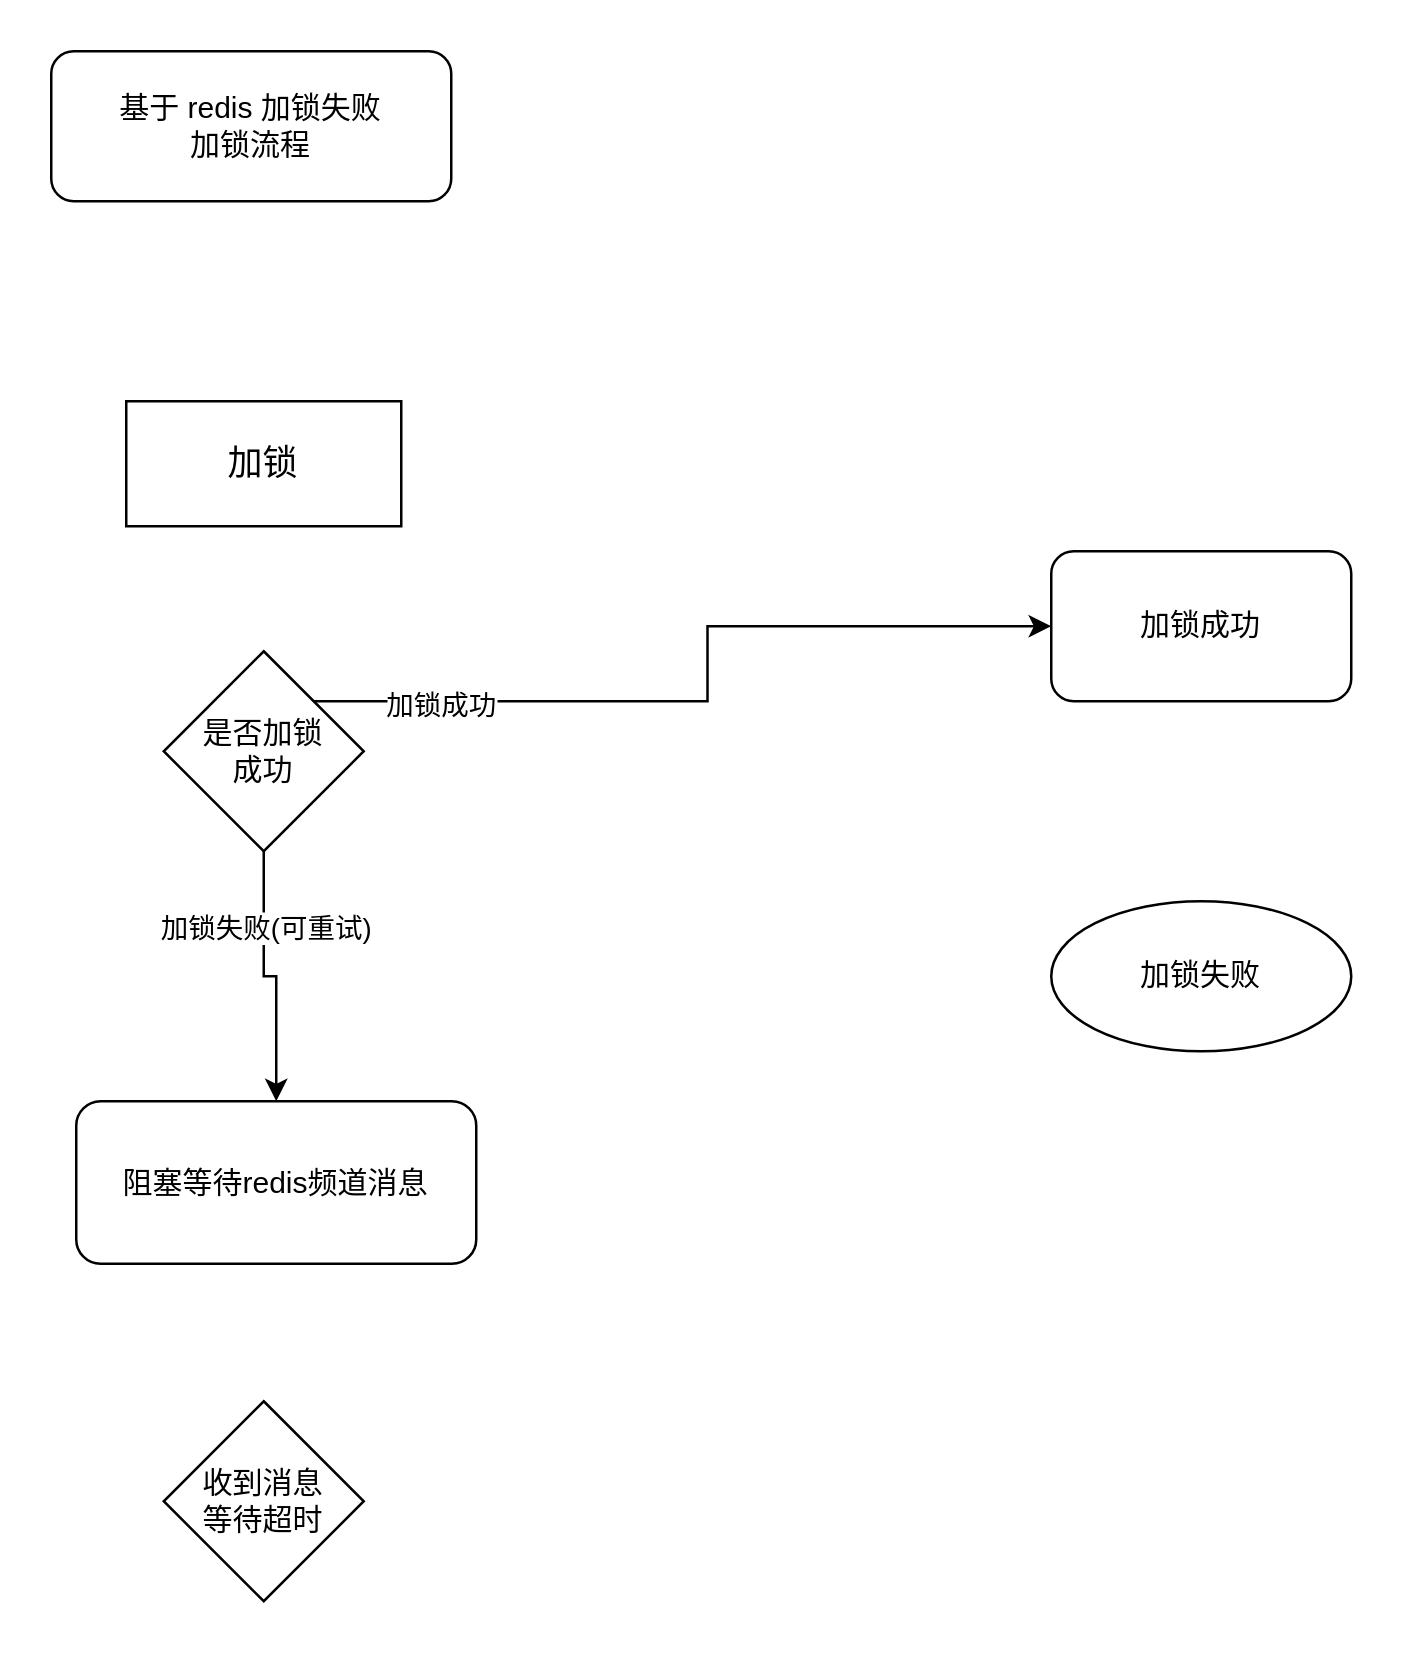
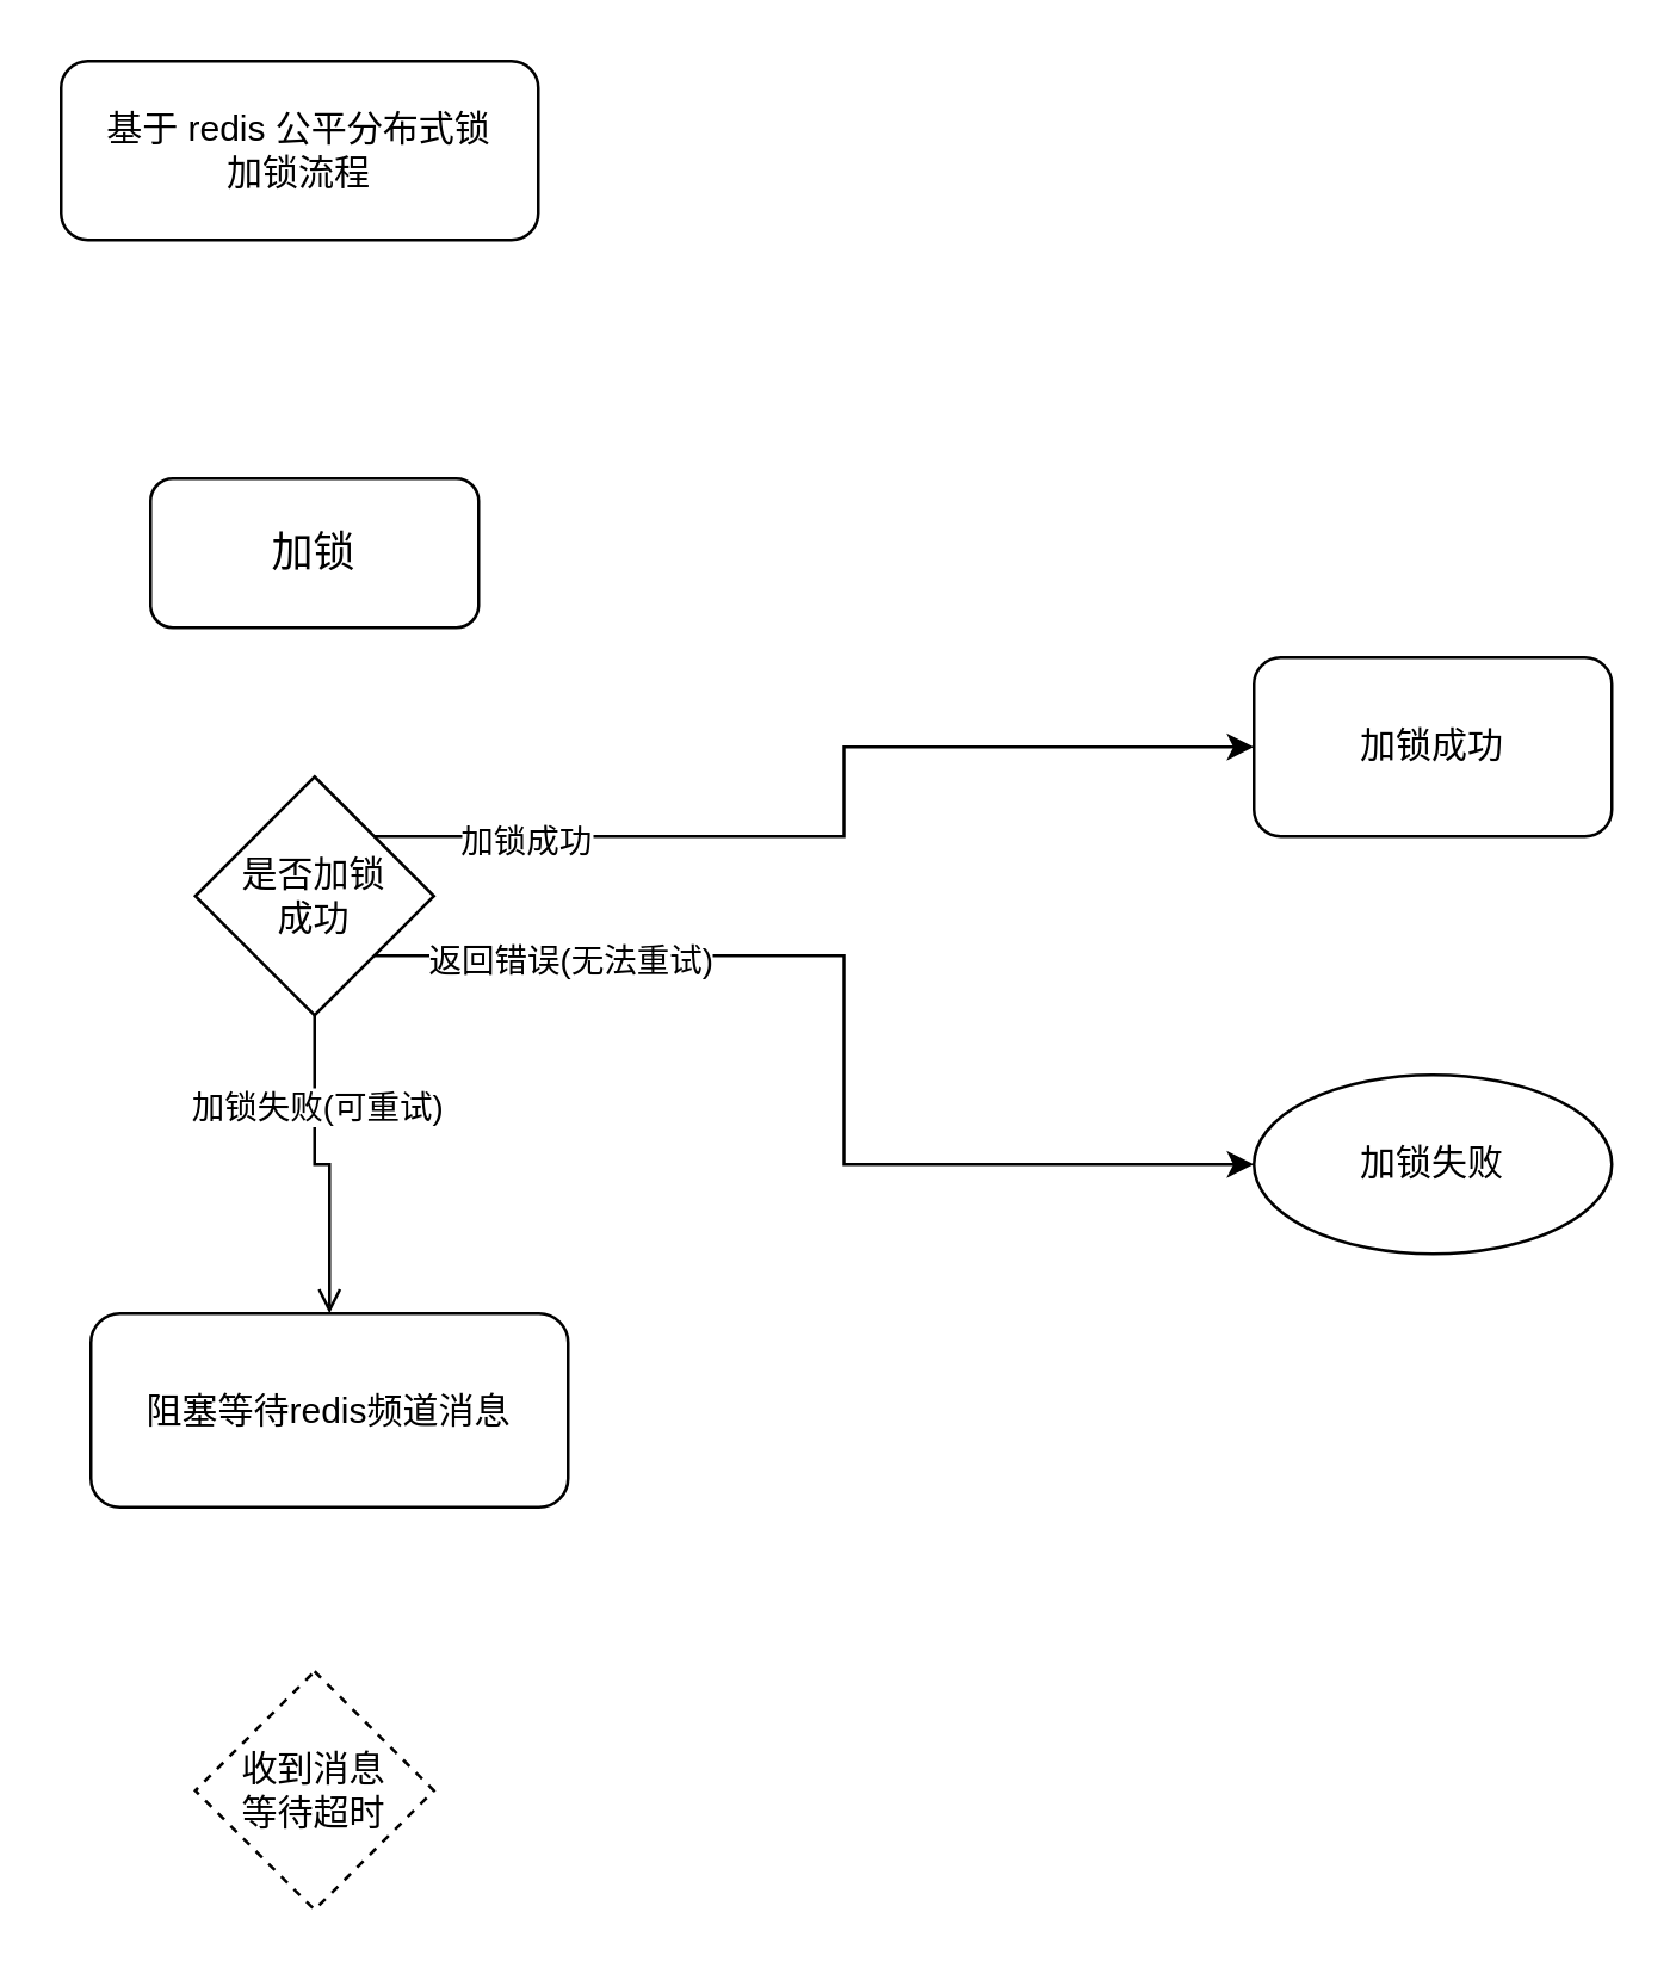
  <mxCell id="0" />
  <mxCell id="1" parent="0" />
- <mxCell id="2" value="&lt;font style=&quot;font-size: 14px;&quot;&gt;加锁&lt;/font&gt;" style="whiteSpace=wrap;html=1;rounded=0;" vertex="1" parent="1"><mxGeometry x="50" y="160" width="110" height="50" as="geometry" /></mxCell>
+ <mxCell id="2" value="&lt;font style=&quot;font-size: 14px;&quot;&gt;加锁&lt;/font&gt;" style="rounded=1;whiteSpace=wrap;html=1;" vertex="1" parent="1"><mxGeometry x="50" y="160" width="110" height="50" as="geometry" /></mxCell>
  <mxCell id="3" value="阻塞等待redis频道消息" style="rounded=1;whiteSpace=wrap;html=1;" vertex="1" parent="1"><mxGeometry x="30" y="440" width="160" height="65" as="geometry" /></mxCell>
  <mxCell id="4" style="edgeStyle=orthogonalEdgeStyle;rounded=0;orthogonalLoop=1;jettySize=auto;html=1;entryX=0;entryY=0.5;entryDx=0;entryDy=0;exitX=1;exitY=0;exitDx=0;exitDy=0;" edge="1" parent="1" source="10" target="13"><mxGeometry relative="1" as="geometry" /></mxCell>
  <mxCell id="5" value="加锁成功" style="edgeLabel;html=1;align=center;verticalAlign=middle;resizable=0;points=[];" vertex="1" connectable="0" parent="4"><mxGeometry x="-0.691" y="-1" relative="1" as="geometry"><mxPoint as="offset" /></mxGeometry></mxCell>
- <mxCell id="8" style="edgeStyle=orthogonalEdgeStyle;rounded=0;orthogonalLoop=1;jettySize=auto;html=1;" edge="1" parent="1" source="10" target="3"><mxGeometry relative="1" as="geometry" /></mxCell>
+ <mxCell id="6" style="edgeStyle=orthogonalEdgeStyle;rounded=0;orthogonalLoop=1;jettySize=auto;html=1;exitX=1;exitY=1;exitDx=0;exitDy=0;entryX=0;entryY=0.5;entryDx=0;entryDy=0;" edge="1" parent="1" source="10" target="14"><mxGeometry relative="1" as="geometry" /></mxCell>
+ <mxCell id="7" value="返回错误(无法重试)" style="edgeLabel;html=1;align=center;verticalAlign=middle;resizable=0;points=[];" vertex="1" connectable="0" parent="6"><mxGeometry x="-0.782" y="-1" relative="1" as="geometry"><mxPoint x="25" as="offset" /></mxGeometry></mxCell>
+ <mxCell id="8" style="edgeStyle=orthogonalEdgeStyle;rounded=0;orthogonalLoop=1;jettySize=auto;html=1;endArrow=open;" edge="1" parent="1" source="10" target="3"><mxGeometry relative="1" as="geometry" /></mxCell>
  <mxCell id="9" value="加锁失败(可重试)" style="edgeLabel;html=1;align=center;verticalAlign=middle;resizable=0;points=[];" vertex="1" connectable="0" parent="8"><mxGeometry x="-0.429" relative="1" as="geometry"><mxPoint as="offset" /></mxGeometry></mxCell>
  <mxCell id="10" value="是否加锁&lt;div&gt;成功&lt;/div&gt;" style="rhombus;whiteSpace=wrap;html=1;" vertex="1" parent="1"><mxGeometry x="65" y="260" width="80" height="80" as="geometry" /></mxCell>
- <mxCell id="11" value="基于 redis 加锁失败&lt;br&gt;&lt;div&gt;加锁流程&lt;/div&gt;" style="rounded=1;whiteSpace=wrap;html=1;" vertex="1" parent="1"><mxGeometry x="20" y="20" width="160" height="60" as="geometry" /></mxCell>
- <mxCell id="12" value="收到消息&lt;div&gt;等待超时&lt;/div&gt;" style="rhombus;whiteSpace=wrap;html=1;" vertex="1" parent="1"><mxGeometry x="65" y="560" width="80" height="80" as="geometry" /></mxCell>
+ <mxCell id="11" value="基于 redis 公平分布式锁&lt;br&gt;&lt;div&gt;加锁流程&lt;/div&gt;" style="rounded=1;whiteSpace=wrap;html=1;" vertex="1" parent="1"><mxGeometry x="20" y="20" width="160" height="60" as="geometry" /></mxCell>
+ <mxCell id="12" value="收到消息&lt;div&gt;等待超时&lt;/div&gt;" style="rhombus;whiteSpace=wrap;html=1;dashed=1;" vertex="1" parent="1"><mxGeometry x="65" y="560" width="80" height="80" as="geometry" /></mxCell>
  <mxCell id="13" value="加锁成功" style="rounded=1;whiteSpace=wrap;html=1;" vertex="1" parent="1"><mxGeometry x="420" y="220" width="120" height="60" as="geometry" /></mxCell>
  <mxCell id="14" value="加锁失败" style="ellipse;whiteSpace=wrap;html=1;" vertex="1" parent="1"><mxGeometry x="420" y="360" width="120" height="60" as="geometry" /></mxCell>
